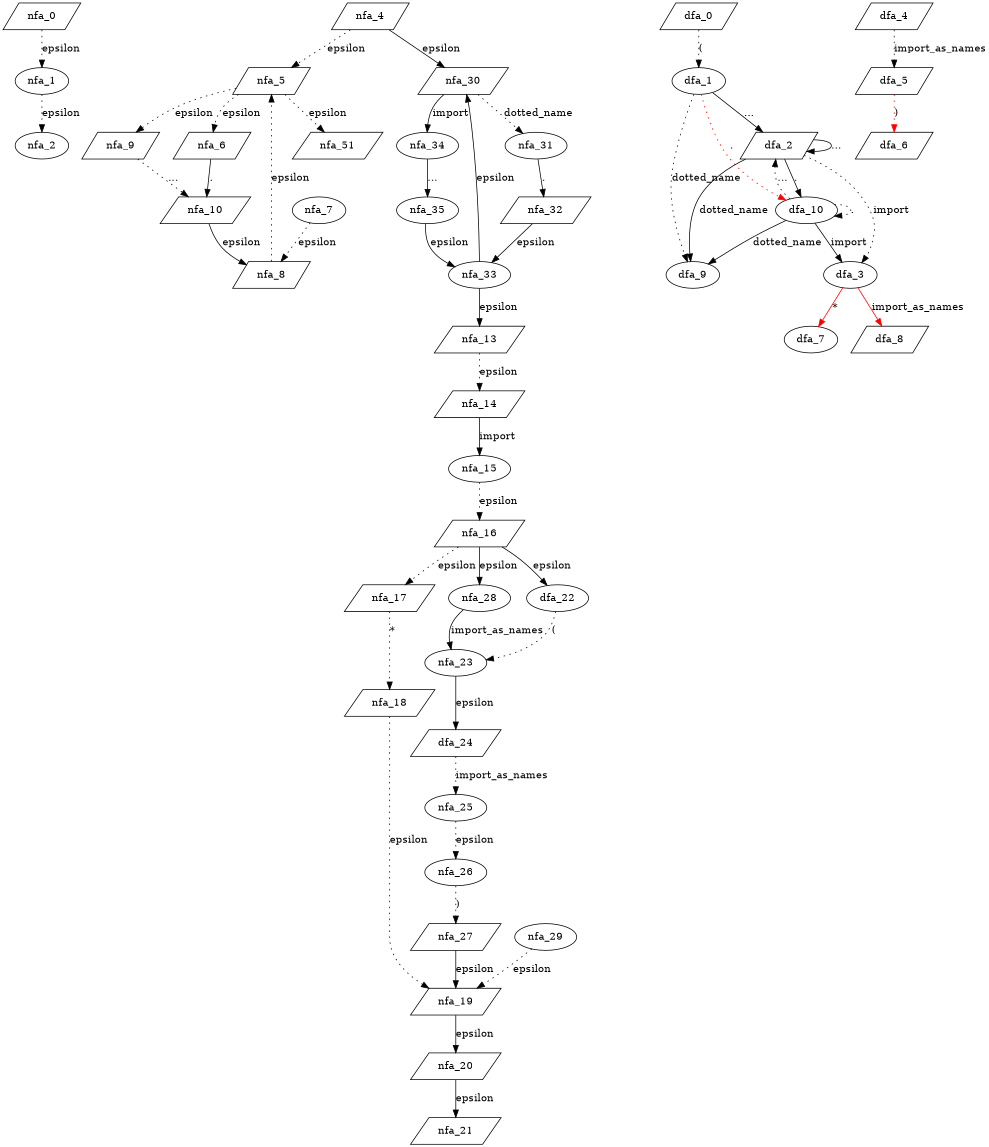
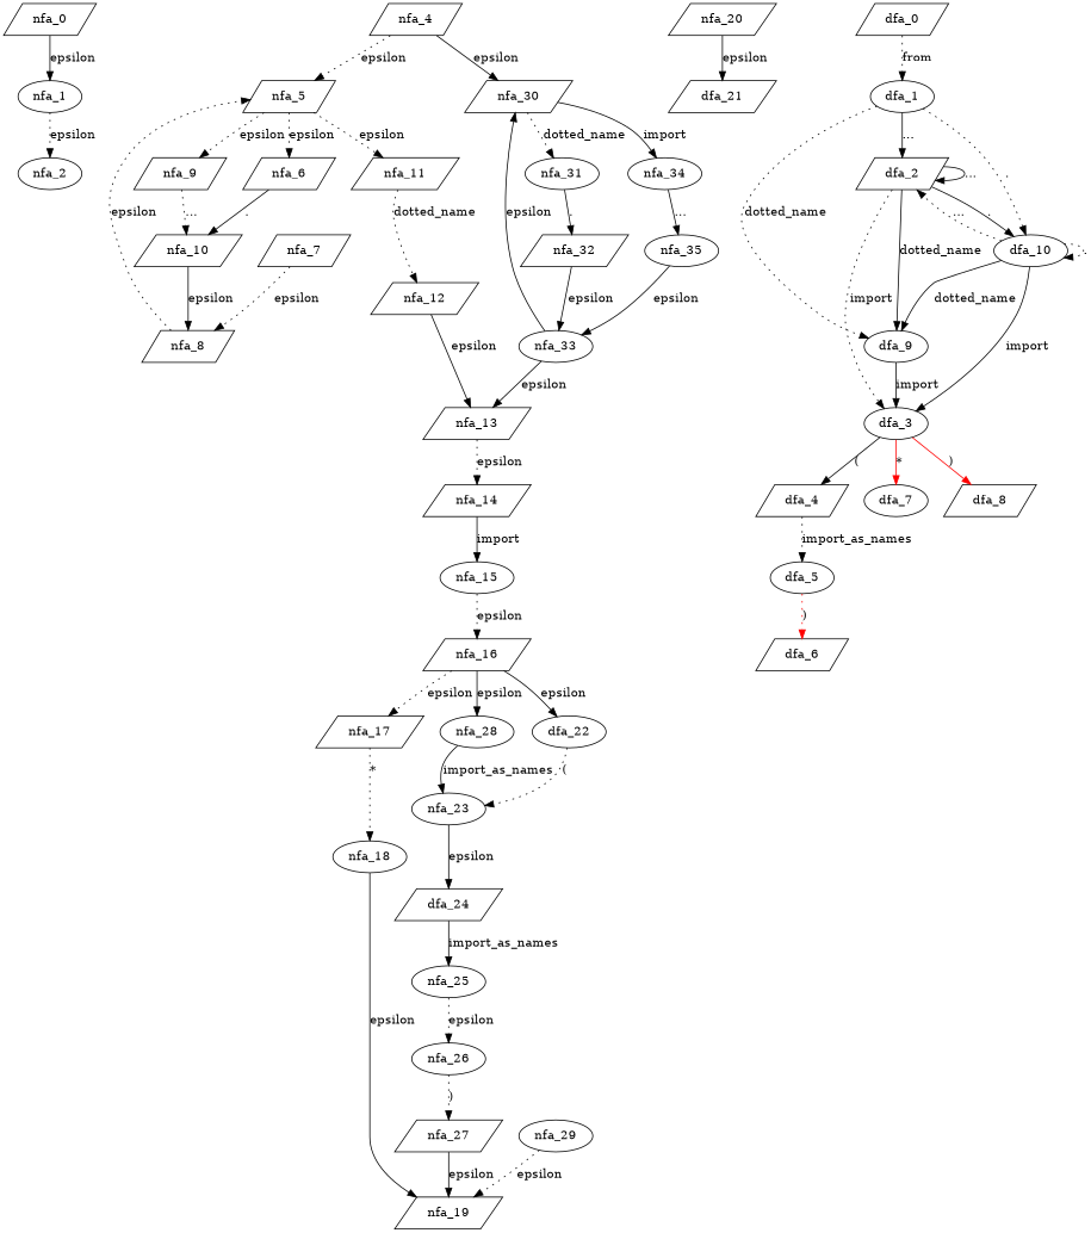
  digraph {
    node [shape=parallelogram]
    edge [style=dotted]
    nfa_0
    nfa_1 [shape=ellipse]
    nfa_2 [shape=ellipse]
    nfa_4
    nfa_5
    nfa_30
    nfa_6
    nfa_9
-   nfa_11 [label=nfa_51]
-   nfa_7 [shape=ellipse]
+   nfa_11
+   nfa_7
    nfa_8
    nfa_10
+   nfa_12
    nfa_13
    nfa_14
    nfa_15 [shape=ellipse]
    nfa_16
    nfa_17
    n19 [label=dfa_22 shape=ellipse]
    nfa_28 [shape=ellipse]
-   nfa_18
+   nfa_18 [shape=ellipse]
    nfa_19
    nfa_20
-   nfa_21
+   nfa_21 [label=dfa_21]
    nfa_23 [shape=ellipse]
    n26 [label=dfa_24]
    nfa_25 [shape=ellipse]
    nfa_26 [shape=ellipse]
    nfa_27
    nfa_29 [shape=ellipse]
    nfa_31 [shape=ellipse]
    nfa_34 [shape=ellipse]
    nfa_32
    nfa_33 [shape=ellipse]
    nfa_35 [shape=ellipse]
    dfa_0
    dfa_1 [shape=ellipse]
    dfa_2
    dfa_9 [shape=ellipse]
    dfa_10 [shape=ellipse]
    dfa_3 [shape=ellipse]
    dfa_4
    dfa_7 [shape=ellipse]
    dfa_8
-   dfa_5
+   dfa_5 [shape=ellipse]
    dfa_6
    subgraph sub_1 {
      nfa_0
      nfa_1
      nfa_2
      nfa_4
      nfa_5
      nfa_30
      nfa_6
      nfa_9
      nfa_11
      nfa_7
      nfa_8
      nfa_10
+     nfa_12
      nfa_13
      nfa_14
      nfa_15
      nfa_16
      nfa_17
      n19
      nfa_28
      nfa_18
      nfa_19
      nfa_20
      nfa_21
      nfa_23
      n26
      nfa_25
      nfa_26
      nfa_27
      nfa_29
      nfa_31
      nfa_34
      nfa_32
      nfa_33
      nfa_35
    }
    subgraph sub_2 {
      dfa_0
      dfa_1
      dfa_2
      dfa_9
      dfa_10
      dfa_3
      dfa_4
      dfa_7
      dfa_8
      dfa_5
      dfa_6
    }
-   nfa_0 -> nfa_1 [label=epsilon]
+   nfa_0 -> nfa_1 [label=epsilon style=solid]
    nfa_1 -> nfa_2 [label=epsilon]
    nfa_4 -> nfa_5 [label=epsilon]
    nfa_4 -> nfa_30 [label=epsilon style=solid]
    nfa_5 -> nfa_6 [label=epsilon]
    nfa_5 -> nfa_9 [label=epsilon]
    nfa_5 -> nfa_11 [label=epsilon]
    nfa_30 -> nfa_31 [label=dotted_name]
    nfa_30 -> nfa_34 [label=import style=solid]
    nfa_6 -> nfa_10 [label="." style=solid]
    nfa_9 -> nfa_10 [label="..."]
+   nfa_11 -> nfa_12 [label=dotted_name]
    nfa_7 -> nfa_8 [label=epsilon]
    nfa_8 -> nfa_5 [label=epsilon]
    nfa_10 -> nfa_8 [label=epsilon style=solid]
+   nfa_12 -> nfa_13 [label=epsilon style=solid]
    nfa_13 -> nfa_14 [label=epsilon]
    nfa_14 -> nfa_15 [label=import style=solid]
    nfa_15 -> nfa_16 [label=epsilon]
    nfa_16 -> nfa_17 [label=epsilon]
    nfa_16 -> n19 [label=epsilon style=solid]
    nfa_16 -> nfa_28 [label=epsilon style=solid]
    nfa_17 -> nfa_18 [label="*"]
    n19 -> nfa_23 [label="("]
    nfa_28 -> nfa_23 [label=import_as_names style=solid]
-   nfa_18 -> nfa_19 [label=epsilon]
-   nfa_19 -> nfa_20 [label=epsilon style=solid]
+   nfa_18 -> nfa_19 [label=epsilon style=solid]
    nfa_20 -> nfa_21 [label=epsilon style=solid]
    nfa_23 -> n26 [label=epsilon style=solid]
-   n26 -> nfa_25 [label=import_as_names]
+   n26 -> nfa_25 [label=import_as_names style=solid]
    nfa_25 -> nfa_26 [label=epsilon]
    nfa_26 -> nfa_27 [label=")"]
    nfa_27 -> nfa_19 [label=epsilon style=solid]
    nfa_29 -> nfa_19 [label=epsilon]
    nfa_31 -> nfa_32 [label="." style=solid]
    nfa_34 -> nfa_35 [label="..." style=solid]
    nfa_32 -> nfa_33 [label=epsilon style=solid]
    nfa_33 -> nfa_30 [label=epsilon style=solid]
    nfa_33 -> nfa_13 [label=epsilon style=solid]
    nfa_35 -> nfa_33 [label=epsilon style=solid]
-   dfa_0 -> dfa_1 [label="("]
+   dfa_0 -> dfa_1 [label=from]
    dfa_1 -> dfa_2 [label="..." style=solid]
    dfa_1 -> dfa_9 [label=dotted_name]
-   dfa_1 -> dfa_10 [label="." color=red]
+   dfa_1 -> dfa_10 [label="."]
    dfa_2 -> dfa_2 [label="..." style=solid]
    dfa_2 -> dfa_9 [label=dotted_name style=solid]
    dfa_2 -> dfa_10 [label="." style=solid]
    dfa_2 -> dfa_3 [label=import]
+   dfa_9 -> dfa_3 [label=import style=solid]
    dfa_10 -> dfa_2 [label="..."]
    dfa_10 -> dfa_9 [label=dotted_name style=solid]
    dfa_10 -> dfa_10 [label="."]
    dfa_10 -> dfa_3 [label=import style=solid]
+   dfa_3 -> dfa_4 [label="(" style=solid]
    dfa_3 -> dfa_7 [color=red label="*" style=solid]
-   dfa_3 -> dfa_8 [color=red label=import_as_names style=solid]
+   dfa_3 -> dfa_8 [color=red label=")" style=solid]
    dfa_4 -> dfa_5 [label=import_as_names]
    dfa_5 -> dfa_6 [color=red label=")"]
  }
